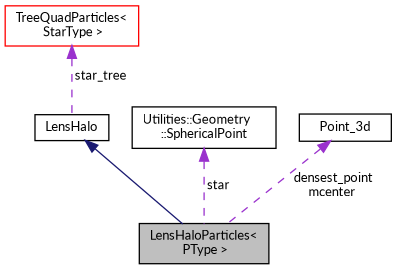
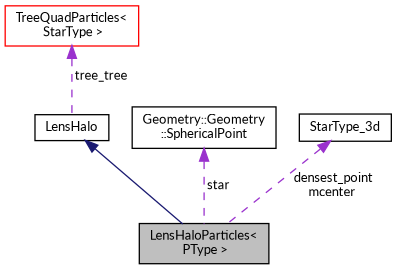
  digraph {
    fontname=Lato
    node [color=black fillcolor=white fontname=Lato fontsize=10 shape=record style=filled]
    edge [color=darkorchid3 dir=back fontname=Lato fontsize=10 labelfontname=Helvetica labelfontsize=10 style=dashed]
    n1 [fillcolor=grey75 fontcolor=black height=0.2 label="LensHaloParticles\<\l PType \>" width=0.4]
    n2 [height=0.2 label=LensHalo width=0.4]
    n3 [color=red height=0.2 label="TreeQuadParticles\<\l StarType \>" width=0.4]
-   n4 [height=0.2 label="Utilities::Geometry\l::SphericalPoint" width=0.4]
-   n5 [height=0.2 label=Point_3d width=0.4]
+   n4 [height=0.2 label="Geometry::Geometry\l::SphericalPoint" width=0.4]
+   n5 [height=0.2 label=StarType_3d width=0.4]
    n2 -> n1 [color=midnightblue style=solid]
-   n3 -> n2 [label=" star_tree"]
+   n3 -> n2 [label=" tree_tree"]
    n4 -> n1 [label=" star"]
    n5 -> n1 [label=" densest_point\nmcenter"]
  }
